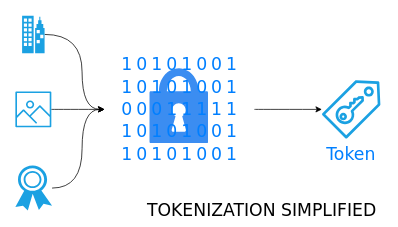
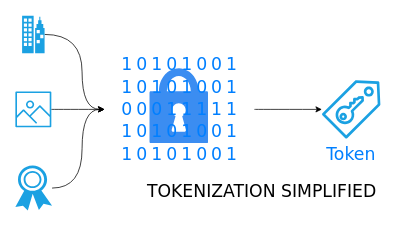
  <mxCell id="0" />
  <mxCell id="1" parent="0" />
  <mxCell id="2" style="edgeStyle=orthogonalEdgeStyle;orthogonalLoop=1;jettySize=auto;html=1;entryX=0;entryY=0.5;entryDx=0;entryDy=0;fontFamily=Dejavu Sans;fontSize=23;fontColor=#007FFF;curved=1;" edge="1" parent="1" source="3" target="26"><mxGeometry relative="1" as="geometry"><Array as="points"><mxPoint x="109" y="45" /><mxPoint x="109" y="145" /></Array></mxGeometry></mxCell>
  <mxCell id="3" value="" style="verticalLabelPosition=bottom;html=1;verticalAlign=top;align=center;strokeColor=none;fillColor=#1ba1e2;shape=mxgraph.azure.enterprise;pointerEvents=1;fontColor=#ffffff;" vertex="1" parent="1"><mxGeometry x="29" y="20" width="30" height="50" as="geometry" /></mxCell>
  <mxCell id="4" style="edgeStyle=orthogonalEdgeStyle;orthogonalLoop=1;jettySize=auto;html=1;entryX=0;entryY=0.5;entryDx=0;entryDy=0;fontFamily=Dejavu Sans;fontSize=23;fontColor=#007FFF;curved=1;" edge="1" parent="1" source="5" target="26"><mxGeometry relative="1" as="geometry" /></mxCell>
  <mxCell id="5" value="" style="sketch=0;outlineConnect=0;fillColor=#1ba1e2;strokeColor=#006EAF;dashed=0;verticalLabelPosition=bottom;verticalAlign=top;align=center;html=1;fontSize=12;fontStyle=0;aspect=fixed;pointerEvents=1;shape=mxgraph.aws4.container_registry_image;fontColor=#ffffff;" vertex="1" parent="1"><mxGeometry x="20" y="121" width="48" height="48" as="geometry" /></mxCell>
  <mxCell id="6" style="edgeStyle=orthogonalEdgeStyle;orthogonalLoop=1;jettySize=auto;html=1;entryX=0;entryY=0.5;entryDx=0;entryDy=0;fontFamily=Dejavu Sans;fontSize=23;fontColor=#007FFF;curved=1;" edge="1" parent="1" source="7" target="26"><mxGeometry relative="1" as="geometry"><Array as="points"><mxPoint x="109" y="250" /><mxPoint x="109" y="145" /></Array></mxGeometry></mxCell>
  <mxCell id="7" value="" style="sketch=0;pointerEvents=1;shadow=0;dashed=0;html=1;strokeColor=none;fillColor=#1ba1e2;labelPosition=center;verticalLabelPosition=bottom;verticalAlign=top;outlineConnect=0;align=center;shape=mxgraph.office.security.token;fontColor=#ffffff;" vertex="1" parent="1"><mxGeometry x="20" y="220" width="49" height="60" as="geometry" /></mxCell>
  <mxCell id="8" value="" style="group" vertex="1" connectable="0" parent="1"><mxGeometry x="139" y="70" width="200" height="150" as="geometry" /></mxCell>
  <mxCell id="9" value="" style="sketch=0;html=1;aspect=fixed;strokeColor=none;shadow=0;align=center;verticalAlign=top;fillColor=#3B8DF1;shape=mxgraph.gcp2.lock" vertex="1" parent="8"><mxGeometry x="60" y="20" width="78" height="100" as="geometry" /></mxCell>
  <mxCell id="10" value="1" style="text;html=1;strokeColor=none;fillColor=none;align=center;verticalAlign=middle;whiteSpace=wrap;rounded=0;fontFamily=Dejavu Sans;fontSize=23;fontColor=#007FFF;" vertex="1" parent="8"><mxGeometry width="60" height="30" as="geometry" /></mxCell>
  <mxCell id="11" value="0" style="text;html=1;strokeColor=none;fillColor=none;align=center;verticalAlign=middle;whiteSpace=wrap;rounded=0;fontFamily=Dejavu Sans;fontSize=23;fontColor=#007FFF;" vertex="1" parent="8"><mxGeometry x="20" width="60" height="30" as="geometry" /></mxCell>
  <mxCell id="12" value="1" style="text;html=1;strokeColor=none;fillColor=none;align=center;verticalAlign=middle;whiteSpace=wrap;rounded=0;fontFamily=Dejavu Sans;fontSize=23;fontColor=#007FFF;" vertex="1" parent="8"><mxGeometry x="40" width="60" height="30" as="geometry" /></mxCell>
  <mxCell id="13" value="0" style="text;html=1;strokeColor=none;fillColor=none;align=center;verticalAlign=middle;whiteSpace=wrap;rounded=0;fontFamily=Dejavu Sans;fontSize=23;fontColor=#007FFF;" vertex="1" parent="8"><mxGeometry x="60" width="60" height="30" as="geometry" /></mxCell>
  <mxCell id="14" value="1" style="text;html=1;strokeColor=none;fillColor=none;align=center;verticalAlign=middle;whiteSpace=wrap;rounded=0;fontFamily=Dejavu Sans;fontSize=23;fontColor=#007FFF;" vertex="1" parent="8"><mxGeometry x="80" width="60" height="30" as="geometry" /></mxCell>
  <mxCell id="15" value="0" style="text;html=1;strokeColor=none;fillColor=none;align=center;verticalAlign=middle;whiteSpace=wrap;rounded=0;fontFamily=Dejavu Sans;fontSize=23;fontColor=#007FFF;" vertex="1" parent="8"><mxGeometry x="100" width="60" height="30" as="geometry" /></mxCell>
  <mxCell id="16" value="0" style="text;html=1;strokeColor=none;fillColor=none;align=center;verticalAlign=middle;whiteSpace=wrap;rounded=0;fontFamily=Dejavu Sans;fontSize=23;fontColor=#007FFF;" vertex="1" parent="8"><mxGeometry x="120" width="60" height="30" as="geometry" /></mxCell>
  <mxCell id="17" value="1" style="text;html=1;strokeColor=none;fillColor=none;align=center;verticalAlign=middle;whiteSpace=wrap;rounded=0;fontFamily=Dejavu Sans;fontSize=23;fontColor=#007FFF;" vertex="1" parent="8"><mxGeometry x="140" width="60" height="30" as="geometry" /></mxCell>
  <mxCell id="18" value="1" style="text;html=1;strokeColor=none;fillColor=none;align=center;verticalAlign=middle;whiteSpace=wrap;rounded=0;fontFamily=Dejavu Sans;fontSize=23;fontColor=#007FFF;" vertex="1" parent="8"><mxGeometry y="30" width="60" height="30" as="geometry" /></mxCell>
  <mxCell id="19" value="0" style="text;html=1;strokeColor=none;fillColor=none;align=center;verticalAlign=middle;whiteSpace=wrap;rounded=0;fontFamily=Dejavu Sans;fontSize=23;fontColor=#007FFF;" vertex="1" parent="8"><mxGeometry x="20" y="30" width="60" height="30" as="geometry" /></mxCell>
  <mxCell id="20" value="1" style="text;html=1;strokeColor=none;fillColor=none;align=center;verticalAlign=middle;whiteSpace=wrap;rounded=0;fontFamily=Dejavu Sans;fontSize=23;fontColor=#007FFF;" vertex="1" parent="8"><mxGeometry x="40" y="30" width="60" height="30" as="geometry" /></mxCell>
  <mxCell id="21" value="0" style="text;html=1;strokeColor=none;fillColor=none;align=center;verticalAlign=middle;whiteSpace=wrap;rounded=0;fontFamily=Dejavu Sans;fontSize=23;fontColor=#007FFF;" vertex="1" parent="8"><mxGeometry x="60" y="30" width="60" height="30" as="geometry" /></mxCell>
  <mxCell id="22" value="1" style="text;html=1;strokeColor=none;fillColor=none;align=center;verticalAlign=middle;whiteSpace=wrap;rounded=0;fontFamily=Dejavu Sans;fontSize=23;fontColor=#007FFF;" vertex="1" parent="8"><mxGeometry x="80" y="30" width="60" height="30" as="geometry" /></mxCell>
  <mxCell id="23" value="0" style="text;html=1;strokeColor=none;fillColor=none;align=center;verticalAlign=middle;whiteSpace=wrap;rounded=0;fontFamily=Dejavu Sans;fontSize=23;fontColor=#007FFF;" vertex="1" parent="8"><mxGeometry x="100" y="30" width="60" height="30" as="geometry" /></mxCell>
  <mxCell id="24" value="0" style="text;html=1;strokeColor=none;fillColor=none;align=center;verticalAlign=middle;whiteSpace=wrap;rounded=0;fontFamily=Dejavu Sans;fontSize=23;fontColor=#007FFF;" vertex="1" parent="8"><mxGeometry x="120" y="30" width="60" height="30" as="geometry" /></mxCell>
  <mxCell id="25" value="1" style="text;html=1;strokeColor=none;fillColor=none;align=center;verticalAlign=middle;whiteSpace=wrap;rounded=0;fontFamily=Dejavu Sans;fontSize=23;fontColor=#007FFF;" vertex="1" parent="8"><mxGeometry x="140" y="30" width="60" height="30" as="geometry" /></mxCell>
  <mxCell id="26" value="0" style="text;html=1;strokeColor=none;fillColor=none;align=center;verticalAlign=middle;whiteSpace=wrap;rounded=0;fontFamily=Dejavu Sans;fontSize=23;fontColor=#007FFF;" vertex="1" parent="8"><mxGeometry y="60" width="60" height="30" as="geometry" /></mxCell>
  <mxCell id="27" value="0" style="text;html=1;strokeColor=none;fillColor=none;align=center;verticalAlign=middle;whiteSpace=wrap;rounded=0;fontFamily=Dejavu Sans;fontSize=23;fontColor=#007FFF;" vertex="1" parent="8"><mxGeometry x="20" y="60" width="60" height="30" as="geometry" /></mxCell>
  <mxCell id="28" value="1" style="text;html=1;strokeColor=none;fillColor=none;align=center;verticalAlign=middle;whiteSpace=wrap;rounded=0;fontFamily=Dejavu Sans;fontSize=23;fontColor=#007FFF;" vertex="1" parent="8"><mxGeometry x="80" y="60" width="60" height="30" as="geometry" /></mxCell>
  <mxCell id="29" value="0" style="text;html=1;strokeColor=none;fillColor=none;align=center;verticalAlign=middle;whiteSpace=wrap;rounded=0;fontFamily=Dejavu Sans;fontSize=23;fontColor=#007FFF;" vertex="1" parent="8"><mxGeometry x="40" y="60" width="60" height="30" as="geometry" /></mxCell>
  <mxCell id="30" value="1" style="text;html=1;strokeColor=none;fillColor=none;align=center;verticalAlign=middle;whiteSpace=wrap;rounded=0;fontFamily=Dejavu Sans;fontSize=23;fontColor=#007FFF;" vertex="1" parent="8"><mxGeometry x="60" y="60" width="60" height="30" as="geometry" /></mxCell>
  <mxCell id="31" value="1" style="text;html=1;strokeColor=none;fillColor=none;align=center;verticalAlign=middle;whiteSpace=wrap;rounded=0;fontFamily=Dejavu Sans;fontSize=23;fontColor=#007FFF;" vertex="1" parent="8"><mxGeometry x="100" y="60" width="60" height="30" as="geometry" /></mxCell>
  <mxCell id="32" value="1" style="text;html=1;strokeColor=none;fillColor=none;align=center;verticalAlign=middle;whiteSpace=wrap;rounded=0;fontFamily=Dejavu Sans;fontSize=23;fontColor=#007FFF;" vertex="1" parent="8"><mxGeometry x="120" y="60" width="60" height="30" as="geometry" /></mxCell>
  <mxCell id="33" value="1" style="text;html=1;strokeColor=none;fillColor=none;align=center;verticalAlign=middle;whiteSpace=wrap;rounded=0;fontFamily=Dejavu Sans;fontSize=23;fontColor=#007FFF;" vertex="1" parent="8"><mxGeometry x="140" y="60" width="60" height="30" as="geometry" /></mxCell>
  <mxCell id="34" value="1" style="text;html=1;strokeColor=none;fillColor=none;align=center;verticalAlign=middle;whiteSpace=wrap;rounded=0;fontFamily=Dejavu Sans;fontSize=23;fontColor=#007FFF;" vertex="1" parent="8"><mxGeometry y="90" width="60" height="30" as="geometry" /></mxCell>
  <mxCell id="35" value="0" style="text;html=1;strokeColor=none;fillColor=none;align=center;verticalAlign=middle;whiteSpace=wrap;rounded=0;fontFamily=Dejavu Sans;fontSize=23;fontColor=#007FFF;" vertex="1" parent="8"><mxGeometry x="20" y="90" width="60" height="30" as="geometry" /></mxCell>
  <mxCell id="36" value="1" style="text;html=1;strokeColor=none;fillColor=none;align=center;verticalAlign=middle;whiteSpace=wrap;rounded=0;fontFamily=Dejavu Sans;fontSize=23;fontColor=#007FFF;" vertex="1" parent="8"><mxGeometry x="40" y="90" width="60" height="30" as="geometry" /></mxCell>
  <mxCell id="37" value="0" style="text;html=1;strokeColor=none;fillColor=none;align=center;verticalAlign=middle;whiteSpace=wrap;rounded=0;fontFamily=Dejavu Sans;fontSize=23;fontColor=#007FFF;" vertex="1" parent="8"><mxGeometry x="60" y="90" width="60" height="30" as="geometry" /></mxCell>
  <mxCell id="38" value="1" style="text;html=1;strokeColor=none;fillColor=none;align=center;verticalAlign=middle;whiteSpace=wrap;rounded=0;fontFamily=Dejavu Sans;fontSize=23;fontColor=#007FFF;" vertex="1" parent="8"><mxGeometry x="80" y="90" width="60" height="30" as="geometry" /></mxCell>
  <mxCell id="39" value="0" style="text;html=1;strokeColor=none;fillColor=none;align=center;verticalAlign=middle;whiteSpace=wrap;rounded=0;fontFamily=Dejavu Sans;fontSize=23;fontColor=#007FFF;" vertex="1" parent="8"><mxGeometry x="100" y="90" width="60" height="30" as="geometry" /></mxCell>
  <mxCell id="40" value="0" style="text;html=1;strokeColor=none;fillColor=none;align=center;verticalAlign=middle;whiteSpace=wrap;rounded=0;fontFamily=Dejavu Sans;fontSize=23;fontColor=#007FFF;" vertex="1" parent="8"><mxGeometry x="120" y="90" width="60" height="30" as="geometry" /></mxCell>
  <mxCell id="41" value="1" style="text;html=1;strokeColor=none;fillColor=none;align=center;verticalAlign=middle;whiteSpace=wrap;rounded=0;fontFamily=Dejavu Sans;fontSize=23;fontColor=#007FFF;" vertex="1" parent="8"><mxGeometry x="140" y="90" width="60" height="30" as="geometry" /></mxCell>
  <mxCell id="42" value="1" style="text;html=1;strokeColor=none;fillColor=none;align=center;verticalAlign=middle;whiteSpace=wrap;rounded=0;fontFamily=Dejavu Sans;fontSize=23;fontColor=#007FFF;" vertex="1" parent="8"><mxGeometry y="120" width="60" height="30" as="geometry" /></mxCell>
  <mxCell id="43" value="0" style="text;html=1;strokeColor=none;fillColor=none;align=center;verticalAlign=middle;whiteSpace=wrap;rounded=0;fontFamily=Dejavu Sans;fontSize=23;fontColor=#007FFF;" vertex="1" parent="8"><mxGeometry x="20" y="120" width="60" height="30" as="geometry" /></mxCell>
  <mxCell id="44" value="1" style="text;html=1;strokeColor=none;fillColor=none;align=center;verticalAlign=middle;whiteSpace=wrap;rounded=0;fontFamily=Dejavu Sans;fontSize=23;fontColor=#007FFF;" vertex="1" parent="8"><mxGeometry x="40" y="120" width="60" height="30" as="geometry" /></mxCell>
  <mxCell id="45" value="0" style="text;html=1;strokeColor=none;fillColor=none;align=center;verticalAlign=middle;whiteSpace=wrap;rounded=0;fontFamily=Dejavu Sans;fontSize=23;fontColor=#007FFF;" vertex="1" parent="8"><mxGeometry x="60" y="120" width="60" height="30" as="geometry" /></mxCell>
  <mxCell id="46" value="1" style="text;html=1;strokeColor=none;fillColor=none;align=center;verticalAlign=middle;whiteSpace=wrap;rounded=0;fontFamily=Dejavu Sans;fontSize=23;fontColor=#007FFF;" vertex="1" parent="8"><mxGeometry x="80" y="120" width="60" height="30" as="geometry" /></mxCell>
  <mxCell id="47" value="0" style="text;html=1;strokeColor=none;fillColor=none;align=center;verticalAlign=middle;whiteSpace=wrap;rounded=0;fontFamily=Dejavu Sans;fontSize=23;fontColor=#007FFF;" vertex="1" parent="8"><mxGeometry x="100" y="120" width="60" height="30" as="geometry" /></mxCell>
  <mxCell id="48" value="0" style="text;html=1;strokeColor=none;fillColor=none;align=center;verticalAlign=middle;whiteSpace=wrap;rounded=0;fontFamily=Dejavu Sans;fontSize=23;fontColor=#007FFF;" vertex="1" parent="8"><mxGeometry x="120" y="120" width="60" height="30" as="geometry" /></mxCell>
  <mxCell id="49" value="1" style="text;html=1;strokeColor=none;fillColor=none;align=center;verticalAlign=middle;whiteSpace=wrap;rounded=0;fontFamily=Dejavu Sans;fontSize=23;fontColor=#007FFF;" vertex="1" parent="8"><mxGeometry x="140" y="120" width="60" height="30" as="geometry" /></mxCell>
  <mxCell id="50" value="&lt;br&gt;Token" style="sketch=0;outlineConnect=0;fontColor=#ffffff;fillColor=#1ba1e2;strokeColor=#006EAF;dashed=0;verticalLabelPosition=bottom;verticalAlign=top;align=center;html=1;fontSize=12;fontStyle=0;aspect=fixed;pointerEvents=1;shape=mxgraph.aws4.saml_token;fontFamily=Dejavu Sans;" vertex="1" parent="1"><mxGeometry x="429" y="106" width="78" height="78" as="geometry" /></mxCell>
  <mxCell id="51" style="edgeStyle=orthogonalEdgeStyle;curved=1;orthogonalLoop=1;jettySize=auto;html=1;fontFamily=Dejavu Sans;fontSize=23;fontColor=#007FFF;" edge="1" parent="1" source="33" target="50"><mxGeometry relative="1" as="geometry" /></mxCell>
  <mxCell id="52" value="Token" style="text;html=1;strokeColor=none;fillColor=none;align=center;verticalAlign=middle;whiteSpace=wrap;rounded=0;fontFamily=Dejavu Sans;fontSize=23;fontColor=#007FFF;" vertex="1" parent="1"><mxGeometry x="438" y="190" width="60" height="30" as="geometry" /></mxCell>
- <mxCell id="53" value="TOKENIZATION SIMPLIFIED" style="text;html=1;strokeColor=none;fillColor=none;align=center;verticalAlign=middle;whiteSpace=wrap;rounded=0;fontFamily=Dejavu Sans;fontSize=23;fontColor=#000000;" vertex="1" parent="1"><mxGeometry x="189" y="265" width="320" height="30" as="geometry" /></mxCell>
+ <mxCell id="53" value="TOKENIZATION SIMPLIFIED" style="text;html=1;strokeColor=none;fillColor=none;align=center;verticalAlign=middle;whiteSpace=wrap;rounded=0;fontFamily=Dejavu Sans;fontSize=23;fontColor=#000000;" vertex="1" parent="1"><mxGeometry x="189" y="240" width="320" height="30" as="geometry" /></mxCell>
